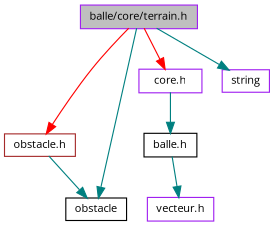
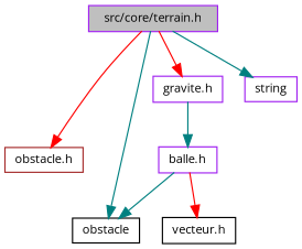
  digraph {
    fontname="Open Sans"
    node [color=purple fillcolor=white fontname="Open Sans" fontsize=10 shape=record style=filled]
    edge [color=teal fontname="Open Sans" fontsize=10 labelfontname=Helvetica labelfontsize=10 style=solid]
-   n1 [fillcolor=grey75 fontcolor=black height=0.2 label="balle/core/terrain.h" width=0.4]
+   n1 [fillcolor=grey75 fontcolor=black height=0.2 label="src/core/terrain.h" width=0.4]
    n2 [color=brown height=0.2 label="obstacle.h" width=0.4]
    n3 [color=black height=0.2 label=obstacle width=0.4]
-   n4 [height=0.2 label="core.h" width=0.4]
+   n4 [height=0.2 label="gravite.h" width=0.4]
    n5 [height=0.2 label=string width=0.4]
-   n6 [color=black height=0.2 label="balle.h" width=0.4]
-   n7 [height=0.2 label="vecteur.h" width=0.4]
+   n6 [height=0.2 label="balle.h" width=0.4]
+   n7 [color=black height=0.2 label="vecteur.h" width=0.4]
    n1 -> n2 [color=red]
    n1 -> n3
    n1 -> n4 [color=red]
    n1 -> n5
-   n2 -> n3
+   n6 -> n3
    n4 -> n6
-   n6 -> n7
+   n6 -> n7 [color=red]
  }
